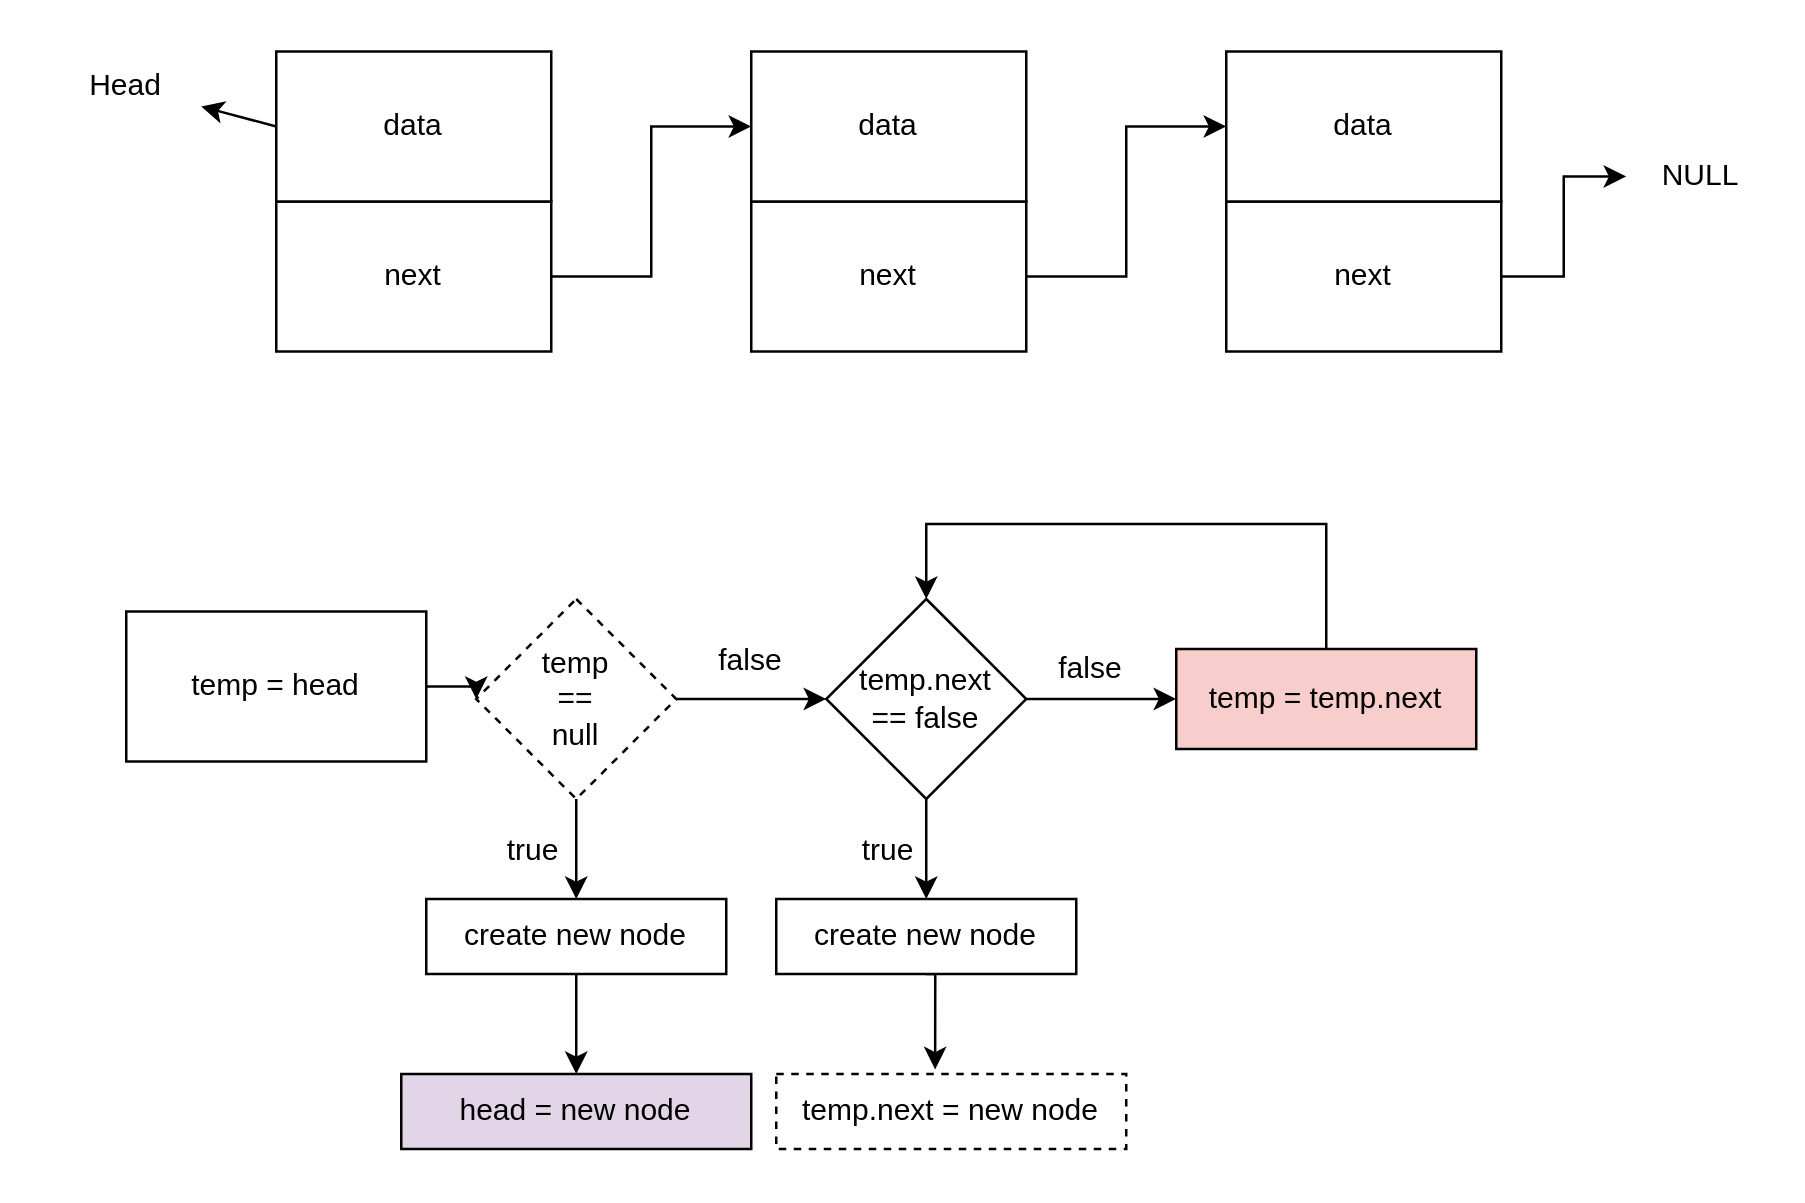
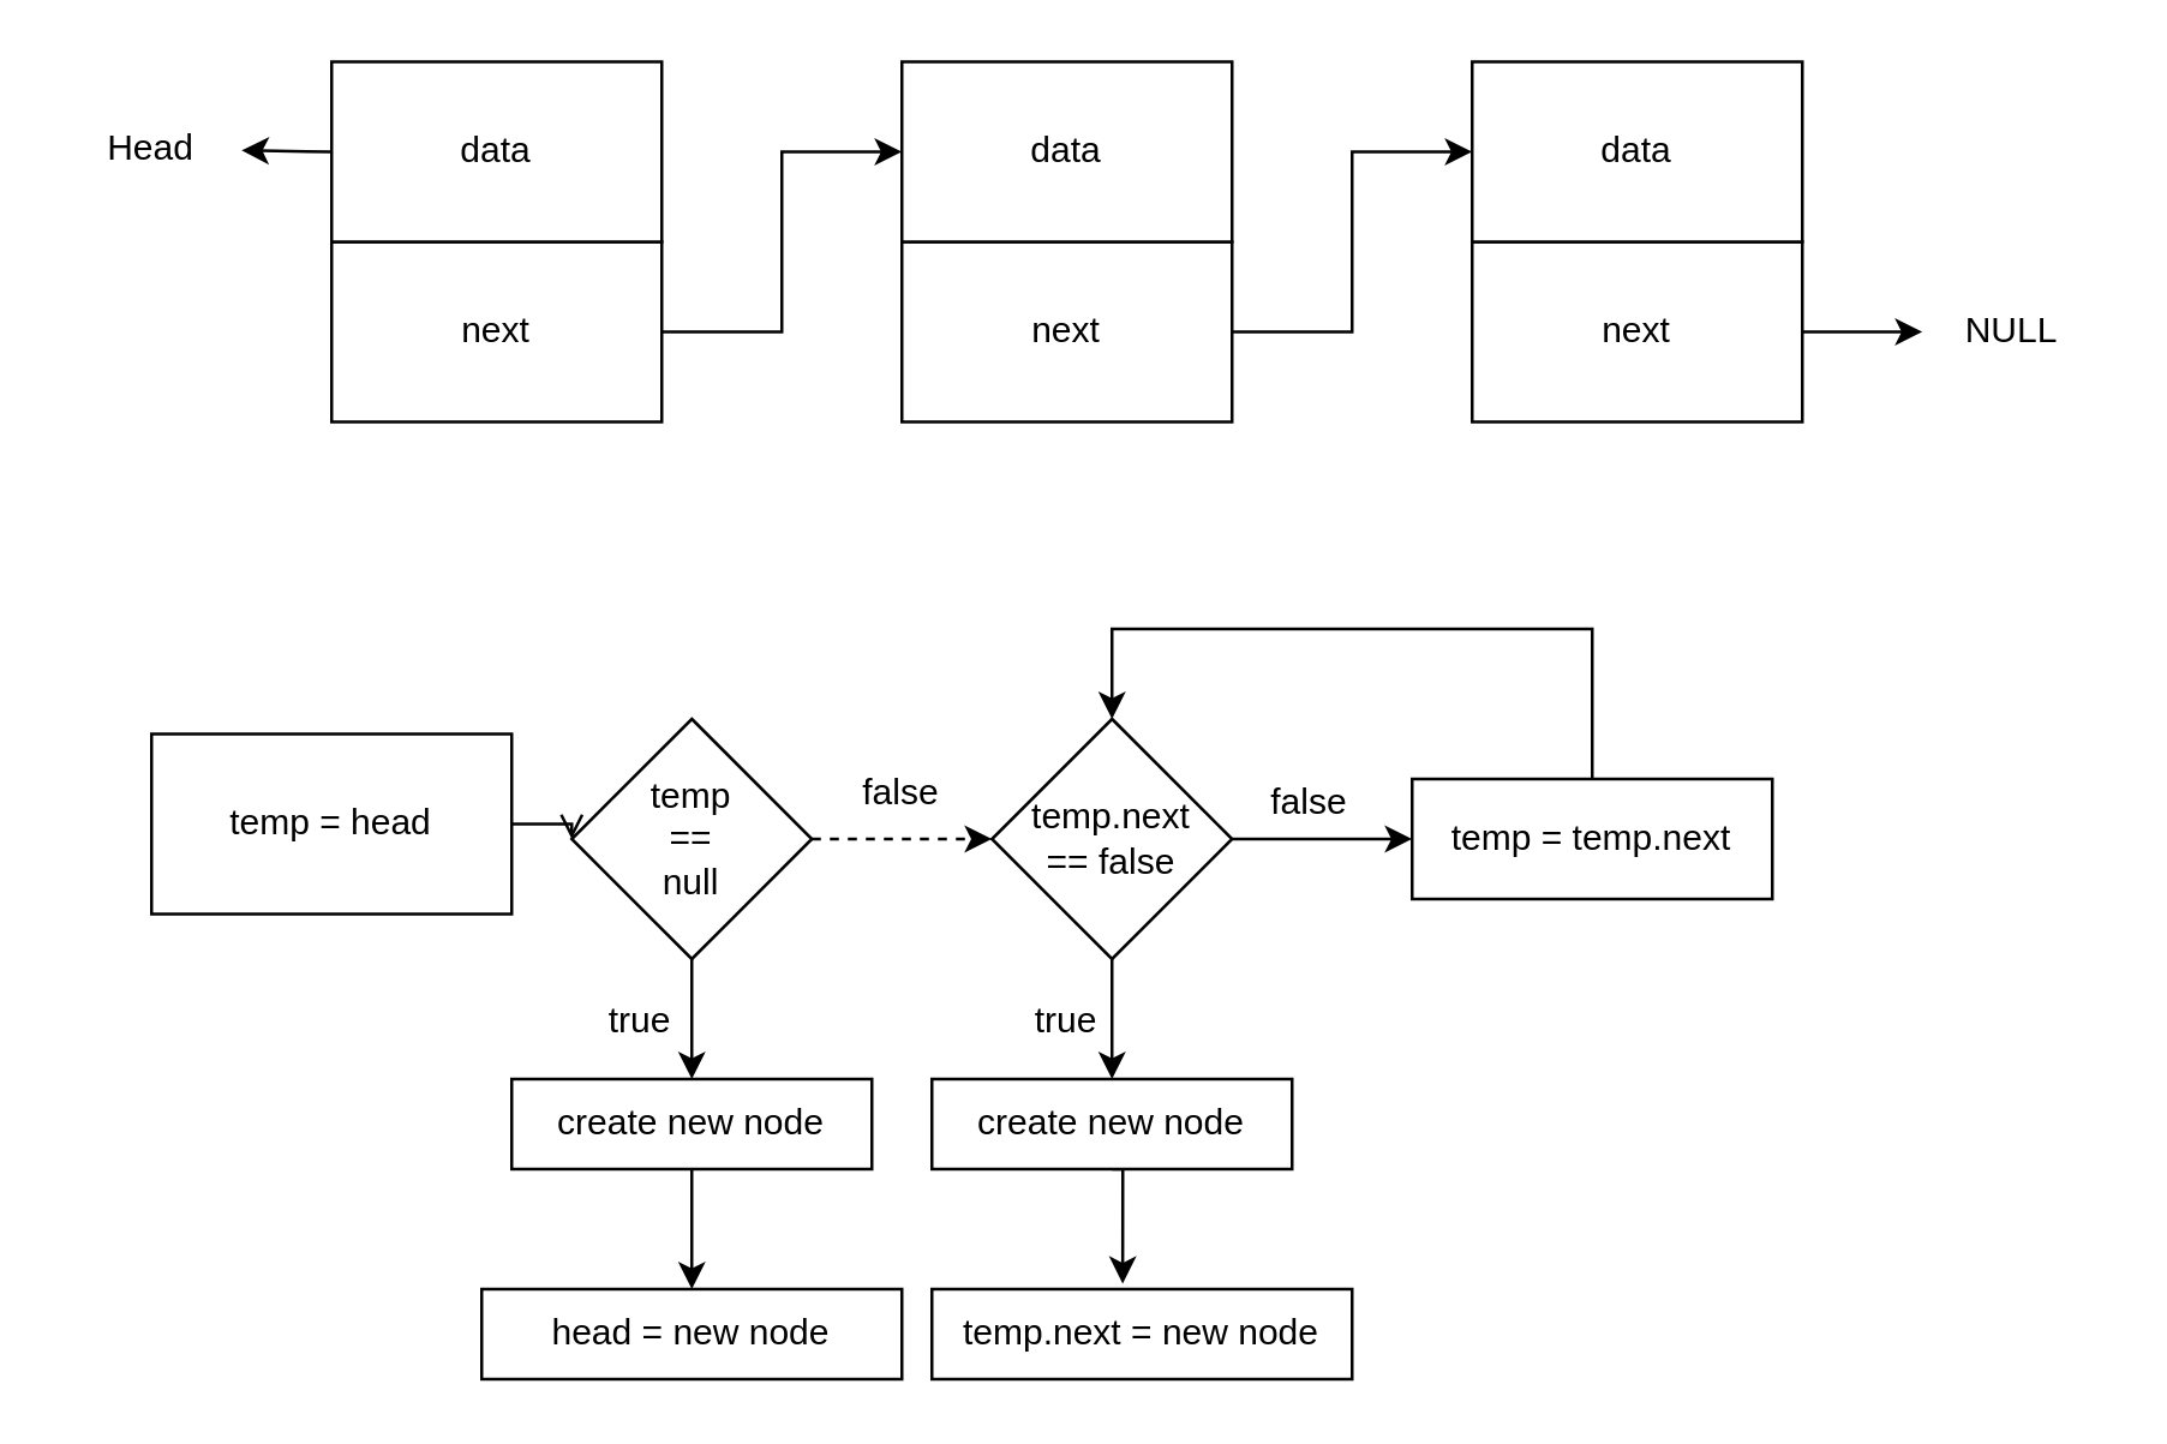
  <mxCell id="0" />
  <mxCell id="1" parent="0" />
  <mxCell id="2" style="edgeStyle=orthogonalEdgeStyle;rounded=0;orthogonalLoop=1;jettySize=auto;html=1;exitX=1;exitY=0.5;exitDx=0;exitDy=0;entryX=0;entryY=0.5;entryDx=0;entryDy=0;" parent="1" source="3" target="7" edge="1"><mxGeometry relative="1" as="geometry" /></mxCell>
  <mxCell id="3" value="next" style="rounded=0;whiteSpace=wrap;html=1;" parent="1" vertex="1"><mxGeometry x="110" y="80" width="110" height="60" as="geometry" /></mxCell>
  <mxCell id="4" value="data" style="rounded=0;whiteSpace=wrap;html=1;" parent="1" vertex="1"><mxGeometry x="110" y="20" width="110" height="60" as="geometry" /></mxCell>
  <mxCell id="5" style="edgeStyle=orthogonalEdgeStyle;rounded=0;orthogonalLoop=1;jettySize=auto;html=1;exitX=1;exitY=0.5;exitDx=0;exitDy=0;entryX=0;entryY=0.5;entryDx=0;entryDy=0;" parent="1" source="6" target="10" edge="1"><mxGeometry relative="1" as="geometry" /></mxCell>
  <mxCell id="6" value="next" style="rounded=0;whiteSpace=wrap;html=1;" parent="1" vertex="1"><mxGeometry x="300" y="80" width="110" height="60" as="geometry" /></mxCell>
  <mxCell id="7" value="data" style="rounded=0;whiteSpace=wrap;html=1;" parent="1" vertex="1"><mxGeometry x="300" y="20" width="110" height="60" as="geometry" /></mxCell>
  <mxCell id="8" style="edgeStyle=orthogonalEdgeStyle;rounded=0;orthogonalLoop=1;jettySize=auto;html=1;exitX=1;exitY=0.5;exitDx=0;exitDy=0;" parent="1" source="9" target="11" edge="1"><mxGeometry relative="1" as="geometry"><mxPoint x="670" y="110" as="targetPoint" /></mxGeometry></mxCell>
  <mxCell id="9" value="next" style="rounded=0;whiteSpace=wrap;html=1;" parent="1" vertex="1"><mxGeometry x="490" y="80" width="110" height="60" as="geometry" /></mxCell>
  <mxCell id="10" value="data" style="rounded=0;whiteSpace=wrap;html=1;" parent="1" vertex="1"><mxGeometry x="490" y="20" width="110" height="60" as="geometry" /></mxCell>
- <mxCell id="11" value="NULL" style="text;html=1;strokeColor=none;fillColor=none;align=center;verticalAlign=middle;whiteSpace=wrap;rounded=0;" parent="1" vertex="1"><mxGeometry x="650" y="55" width="60" height="30" as="geometry" /></mxCell>
+ <mxCell id="11" value="NULL" style="text;html=1;strokeColor=none;fillColor=none;align=center;verticalAlign=middle;whiteSpace=wrap;rounded=0;" parent="1" vertex="1"><mxGeometry x="640" y="95" width="60" height="30" as="geometry" /></mxCell>
  <mxCell id="12" value="" style="endArrow=classic;html=1;rounded=0;exitX=0;exitY=0.5;exitDx=0;exitDy=0;" parent="1" source="4" target="13" edge="1"><mxGeometry width="50" height="50" relative="1" as="geometry"><mxPoint x="350" y="169" as="sourcePoint" /><mxPoint x="50" y="49" as="targetPoint" /></mxGeometry></mxCell>
- <mxCell id="13" value="Head" style="text;html=1;strokeColor=none;fillColor=none;align=center;verticalAlign=middle;whiteSpace=wrap;rounded=0;" parent="1" vertex="1"><mxGeometry x="20" y="19" width="60" height="30" as="geometry" /></mxCell>
+ <mxCell id="13" value="Head" style="text;html=1;strokeColor=none;fillColor=none;align=center;verticalAlign=middle;whiteSpace=wrap;rounded=0;" parent="1" vertex="1"><mxGeometry x="20" y="34" width="60" height="30" as="geometry" /></mxCell>
  <mxCell id="14" style="edgeStyle=orthogonalEdgeStyle;rounded=0;orthogonalLoop=1;jettySize=auto;html=1;exitX=0.5;exitY=1;exitDx=0;exitDy=0;" parent="1" source="16" target="20" edge="1"><mxGeometry relative="1" as="geometry" /></mxCell>
- <mxCell id="15" style="edgeStyle=orthogonalEdgeStyle;rounded=0;orthogonalLoop=1;jettySize=auto;html=1;exitX=1;exitY=0.5;exitDx=0;exitDy=0;entryX=0;entryY=0.5;entryDx=0;entryDy=0;" parent="1" source="16" target="24" edge="1"><mxGeometry relative="1" as="geometry" /></mxCell>
- <mxCell id="16" value="temp&lt;br&gt;==&lt;br&gt;null" style="rhombus;whiteSpace=wrap;html=1;dashed=1;" parent="1" vertex="1"><mxGeometry x="190" y="239" width="80" height="80" as="geometry" /></mxCell>
- <mxCell id="17" style="edgeStyle=orthogonalEdgeStyle;rounded=0;orthogonalLoop=1;jettySize=auto;html=1;exitX=1;exitY=0.5;exitDx=0;exitDy=0;entryX=0;entryY=0.5;entryDx=0;entryDy=0;" parent="1" source="18" target="16" edge="1"><mxGeometry relative="1" as="geometry" /></mxCell>
+ <mxCell id="15" style="edgeStyle=orthogonalEdgeStyle;rounded=0;orthogonalLoop=1;jettySize=auto;html=1;exitX=1;exitY=0.5;exitDx=0;exitDy=0;entryX=0;entryY=0.5;entryDx=0;entryDy=0;dashed=1;" parent="1" source="16" target="24" edge="1"><mxGeometry relative="1" as="geometry" /></mxCell>
+ <mxCell id="16" value="temp&lt;br&gt;==&lt;br&gt;null" style="rhombus;whiteSpace=wrap;html=1;" parent="1" vertex="1"><mxGeometry x="190" y="239" width="80" height="80" as="geometry" /></mxCell>
+ <mxCell id="17" style="edgeStyle=orthogonalEdgeStyle;rounded=0;orthogonalLoop=1;jettySize=auto;html=1;exitX=1;exitY=0.5;exitDx=0;exitDy=0;entryX=0;entryY=0.5;entryDx=0;entryDy=0;endArrow=open;" parent="1" source="18" target="16" edge="1"><mxGeometry relative="1" as="geometry" /></mxCell>
  <mxCell id="18" value="temp = head" style="rounded=0;whiteSpace=wrap;html=1;" parent="1" vertex="1"><mxGeometry x="50" y="244" width="120" height="60" as="geometry" /></mxCell>
  <mxCell id="19" style="edgeStyle=orthogonalEdgeStyle;rounded=0;orthogonalLoop=1;jettySize=auto;html=1;exitX=0.5;exitY=1;exitDx=0;exitDy=0;entryX=0.5;entryY=0;entryDx=0;entryDy=0;" parent="1" source="20" edge="1"><mxGeometry relative="1" as="geometry"><mxPoint x="230" y="429" as="targetPoint" /></mxGeometry></mxCell>
  <mxCell id="20" value="create new node" style="rounded=0;whiteSpace=wrap;html=1;" parent="1" vertex="1"><mxGeometry x="170" y="359" width="120" height="30" as="geometry" /></mxCell>
  <mxCell id="21" value="true" style="text;html=1;strokeColor=none;fillColor=none;align=center;verticalAlign=middle;whiteSpace=wrap;rounded=0;" parent="1" vertex="1"><mxGeometry x="183" y="325" width="60" height="30" as="geometry" /></mxCell>
  <mxCell id="22" style="edgeStyle=orthogonalEdgeStyle;rounded=0;orthogonalLoop=1;jettySize=auto;html=1;exitX=0.5;exitY=1;exitDx=0;exitDy=0;entryX=0.5;entryY=0;entryDx=0;entryDy=0;" parent="1" source="24" target="27" edge="1"><mxGeometry relative="1" as="geometry" /></mxCell>
  <mxCell id="23" style="edgeStyle=orthogonalEdgeStyle;rounded=0;orthogonalLoop=1;jettySize=auto;html=1;exitX=1;exitY=0.5;exitDx=0;exitDy=0;entryX=0;entryY=0.5;entryDx=0;entryDy=0;" parent="1" source="24" target="30" edge="1"><mxGeometry relative="1" as="geometry" /></mxCell>
  <mxCell id="24" value="temp.next&lt;br&gt;== false" style="rhombus;whiteSpace=wrap;html=1;" parent="1" vertex="1"><mxGeometry x="330" y="239" width="80" height="80" as="geometry" /></mxCell>
- <mxCell id="25" value="head = new node" style="rounded=0;whiteSpace=wrap;html=1;fillColor=#e1d5e7;" parent="1" vertex="1"><mxGeometry x="160" y="429" width="140" height="30" as="geometry" /></mxCell>
+ <mxCell id="25" value="head = new node" style="rounded=0;whiteSpace=wrap;html=1;" parent="1" vertex="1"><mxGeometry x="160" y="429" width="140" height="30" as="geometry" /></mxCell>
  <mxCell id="26" style="edgeStyle=orthogonalEdgeStyle;rounded=0;orthogonalLoop=1;jettySize=auto;html=1;exitX=0.5;exitY=1;exitDx=0;exitDy=0;entryX=0.454;entryY=-0.061;entryDx=0;entryDy=0;entryPerimeter=0;" parent="1" source="27" target="28" edge="1"><mxGeometry relative="1" as="geometry" /></mxCell>
  <mxCell id="27" value="create new node" style="rounded=0;whiteSpace=wrap;html=1;" parent="1" vertex="1"><mxGeometry x="310" y="359" width="120" height="30" as="geometry" /></mxCell>
- <mxCell id="28" value="temp.next = new node" style="rounded=0;whiteSpace=wrap;html=1;dashed=1;" parent="1" vertex="1"><mxGeometry x="310" y="429" width="140" height="30" as="geometry" /></mxCell>
+ <mxCell id="28" value="temp.next = new node" style="rounded=0;whiteSpace=wrap;html=1;" parent="1" vertex="1"><mxGeometry x="310" y="429" width="140" height="30" as="geometry" /></mxCell>
  <mxCell id="29" style="edgeStyle=orthogonalEdgeStyle;rounded=0;orthogonalLoop=1;jettySize=auto;html=1;exitX=0.5;exitY=0;exitDx=0;exitDy=0;entryX=0.5;entryY=0;entryDx=0;entryDy=0;" parent="1" source="30" target="24" edge="1"><mxGeometry relative="1" as="geometry"><Array as="points"><mxPoint x="530" y="209" /><mxPoint x="370" y="209" /></Array></mxGeometry></mxCell>
- <mxCell id="30" value="temp = temp.next" style="rounded=0;whiteSpace=wrap;html=1;fillColor=#f8cecc;" parent="1" vertex="1"><mxGeometry x="470" y="259" width="120" height="40" as="geometry" /></mxCell>
+ <mxCell id="30" value="temp = temp.next" style="rounded=0;whiteSpace=wrap;html=1;" parent="1" vertex="1"><mxGeometry x="470" y="259" width="120" height="40" as="geometry" /></mxCell>
  <mxCell id="31" value="false" style="text;html=1;strokeColor=none;fillColor=none;align=center;verticalAlign=middle;whiteSpace=wrap;rounded=0;" parent="1" vertex="1"><mxGeometry x="270" y="249" width="60" height="30" as="geometry" /></mxCell>
  <mxCell id="32" value="false" style="text;html=1;strokeColor=none;fillColor=none;align=center;verticalAlign=middle;whiteSpace=wrap;rounded=0;" parent="1" vertex="1"><mxGeometry x="406" y="252" width="60" height="30" as="geometry" /></mxCell>
  <mxCell id="33" value="true" style="text;html=1;strokeColor=none;fillColor=none;align=center;verticalAlign=middle;whiteSpace=wrap;rounded=0;" parent="1" vertex="1"><mxGeometry x="325" y="325" width="60" height="30" as="geometry" /></mxCell>
